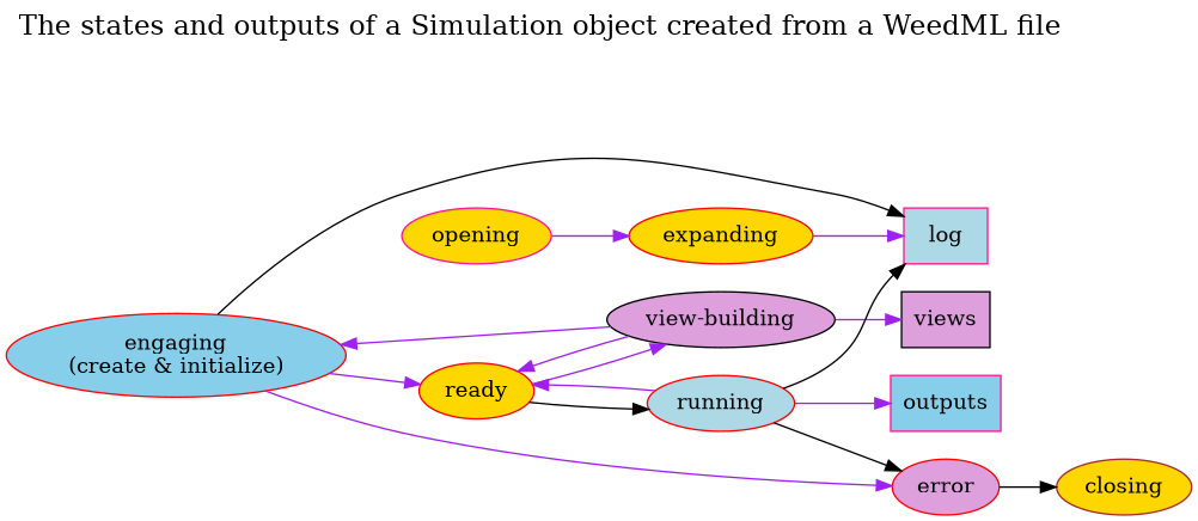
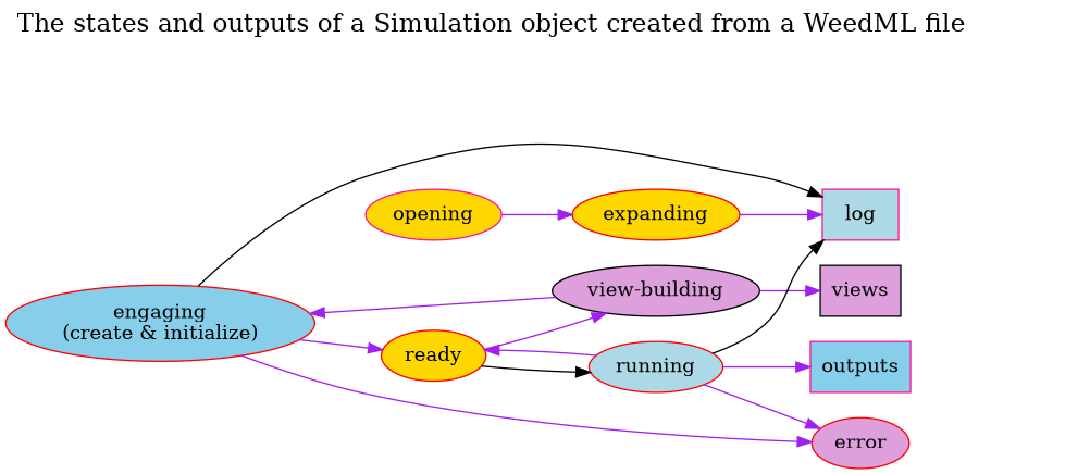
  digraph {
    fontsize=18
    label="The states and outputs of a Simulation object created from a WeedML file\n\n"
    labeljust=l
    labelloc=t
    rankdir=LR
    node [color=red fillcolor=gold style=filled]
    edge [color=purple]
    opening [color=deeppink]
    expanding
    log [color=deeppink fillcolor=lightblue shape=box]
    n4 [fillcolor=skyblue label="engaging\n(create & initialize)"]
    error [fillcolor=plum]
    ready
-   closing [color=brown]
    n8 [color=black fillcolor=plum label="view-building"]
    running [fillcolor=lightblue]
    views [color=black fillcolor=plum shape=box]
    outputs [color=deeppink fillcolor=skyblue shape=box]
    opening -> expanding
    expanding -> log
    n4 -> log [color=black]
    n4 -> error
    n4 -> ready
-   error -> closing [color=black]
    ready -> n8
    ready -> running [color=black]
    n8 -> n4
-   n8 -> ready
    n8 -> views
    running -> log [color=black]
-   running -> error [color=black]
+   running -> error
    running -> ready
    running -> outputs
  }
